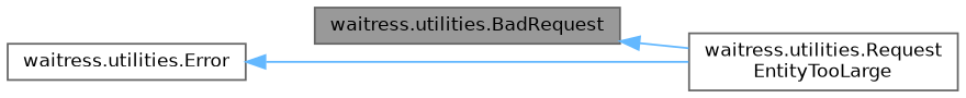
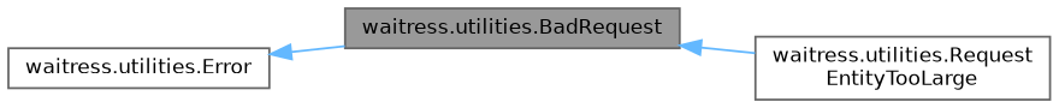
  digraph {
    rankdir=LR
    node [color=gray40 fillcolor=white fontname=Helvetica fontsize=10 shape=box style=filled]
    edge [color=steelblue1 dir=back fontname=Helvetica fontsize=10 labelfontname=Helvetica labelfontsize=10 style=solid]
    n1 [fillcolor=grey60 fontcolor=black height=0.2 label="waitress.utilities.BadRequest" width=0.4]
    n2 [height=0.2 label="waitress.utilities.Request\lEntityTooLarge" width=0.4]
    n3 [height=0.2 label="waitress.utilities.Error" width=0.4]
    n1 -> n2
-   n3 -> n2
+   n3 -> n1
  }
